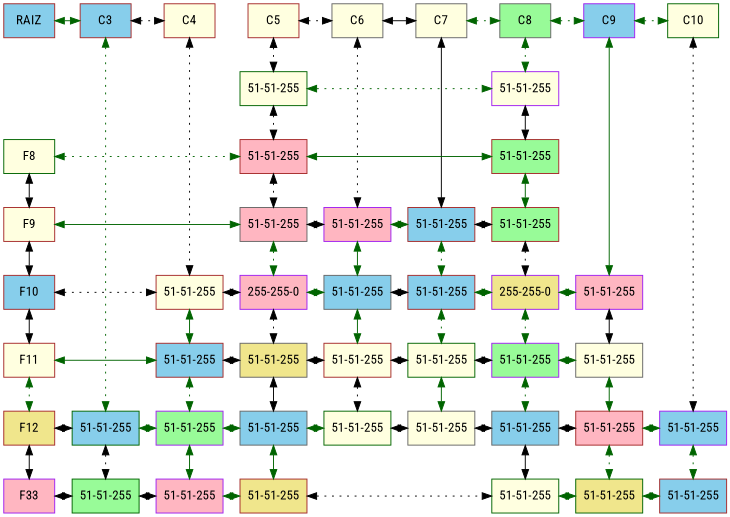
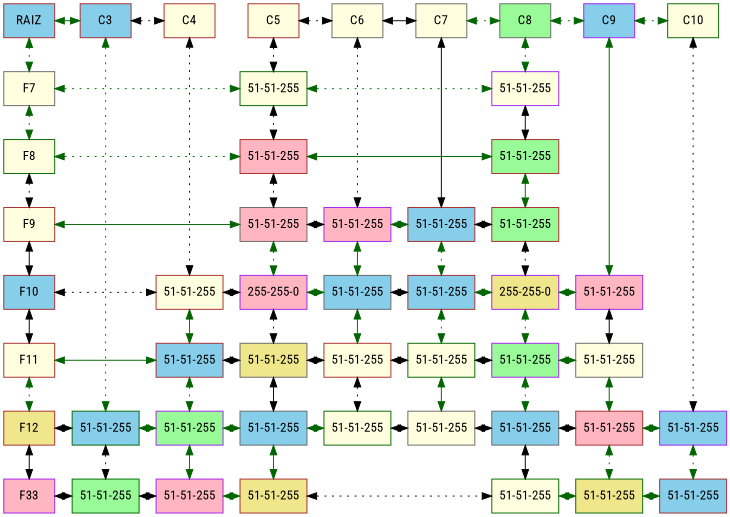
  digraph {
    fontname="Roboto Condensed"
    rankdir=UD
    node [color=brown fillcolor=lightyellow fontname="Roboto Condensed" group=0 shape=box style=filled]
    edge [color=darkgreen dir=both fontname="Roboto Condensed" style=dotted]
    n1 [fillcolor=skyblue label=RAIZ rankdir=LR]
    n2 [fillcolor=skyblue group=4 label=C3 rankdir=LR]
    n3 [group=5 label=C4 rankdir=LR]
    n4 [group=6 label=C5 rankdir=LR]
    n5 [color=gray40 group=7 label=C6 rankdir=LR]
    n6 [color=gray40 group=8 label=C7 rankdir=LR]
    n7 [color=gray40 fillcolor=palegreen group=9 label=C8 rankdir=LR]
    n8 [color=purple fillcolor=skyblue group=10 label=C9 rankdir=LR]
    n9 [color=darkgreen group=11 label=C10 rankdir=LR]
+   n10 [color=gray40 label=F7]
    n11 [color=darkgreen group=6 label="51-51-255"]
    n12 [color=purple group=9 label="51-51-255"]
    n13 [color=darkgreen label=F8]
    n14 [fillcolor=lightpink group=6 label="51-51-255"]
    n15 [fillcolor=palegreen group=9 label="51-51-255"]
    n16 [label=F9]
    n17 [color=gray40 fillcolor=lightpink group=6 label="51-51-255"]
    n18 [color=purple fillcolor=lightpink group=7 label="51-51-255"]
    n19 [fillcolor=skyblue group=8 label="51-51-255"]
    n20 [fillcolor=palegreen group=9 label="51-51-255"]
    n21 [fillcolor=skyblue label=F10]
    n22 [group=5 label="51-51-255"]
    n23 [color=purple fillcolor=lightpink group=6 label="255-255-0"]
    n24 [color=gray40 fillcolor=skyblue group=7 label="51-51-255"]
    n25 [fillcolor=skyblue group=8 label="51-51-255"]
    n26 [color=purple fillcolor=khaki group=9 label="255-255-0"]
    n27 [color=purple fillcolor=lightpink group=10 label="51-51-255"]
    n28 [label=F11]
    n29 [fillcolor=skyblue group=5 label="51-51-255"]
    n30 [color=gray40 fillcolor=khaki group=6 label="51-51-255"]
    n31 [group=7 label="51-51-255"]
    n32 [color=darkgreen group=8 label="51-51-255"]
    n33 [color=purple fillcolor=palegreen group=9 label="51-51-255"]
    n34 [color=gray40 group=10 label="51-51-255"]
    n35 [fillcolor=khaki label=F12]
    n36 [color=darkgreen fillcolor=skyblue group=4 label="51-51-255"]
    n37 [color=purple fillcolor=palegreen group=5 label="51-51-255"]
    n38 [color=gray40 fillcolor=skyblue group=6 label="51-51-255"]
    n39 [color=darkgreen group=7 label="51-51-255"]
    n40 [color=gray40 group=8 label="51-51-255"]
    n41 [color=gray40 fillcolor=skyblue group=9 label="51-51-255"]
    n42 [fillcolor=lightpink group=10 label="51-51-255"]
    n43 [color=purple fillcolor=skyblue group=11 label="51-51-255"]
    n44 [color=purple fillcolor=lightpink label=F33]
    n45 [color=darkgreen fillcolor=palegreen group=4 label="51-51-255"]
    n46 [color=purple fillcolor=lightpink group=5 label="51-51-255"]
    n47 [fillcolor=khaki group=6 label="51-51-255"]
    n48 [color=darkgreen group=9 label="51-51-255"]
    n49 [color=darkgreen fillcolor=khaki group=10 label="51-51-255"]
    n50 [fillcolor=skyblue group=11 label="51-51-255"]
    subgraph sub_1 {
      rank=min
      n1
      n2
      n3
      n4
      n5
      n6
      n7
      n8
      n9
    }
    subgraph sub_2 {
      rank=same
      n1
      n2
      n3
      n4
      n5
      n6
      n7
      n8
      n9
    }
    subgraph sub_3 {
      rank=same
+     n10
      n11
      n12
    }
    subgraph sub_4 {
      rank=same
      n13
      n14
      n15
    }
    subgraph sub_5 {
      rank=same
      n16
      n17
      n18
      n19
      n20
    }
    subgraph sub_6 {
      rank=same
      n21
      n22
      n23
      n24
      n25
      n26
      n27
    }
    subgraph sub_7 {
      rank=same
      n28
      n29
      n30
      n31
      n32
      n33
      n34
    }
    subgraph sub_8 {
      rank=same
      n35
      n36
      n37
      n38
      n39
      n40
      n41
      n42
      n43
    }
    subgraph sub_9 {
      rank=same
      n44
      n45
      n46
      n47
      n48
      n49
      n50
    }
    n1 -> n2 [style=solid]
+   n1 -> n10
    n2 -> n3 [color=black]
    n2 -> n36
    n3 -> n22 [color=black]
    n4 -> n5 [color=black]
    n4 -> n11 [color=black]
    n5 -> n6 [color=black style=solid]
    n5 -> n18 [color=black]
    n6 -> n7
    n6 -> n19 [color=black style=solid]
    n7 -> n8
    n7 -> n12
    n8 -> n9
    n8 -> n27 [style=solid]
    n9 -> n43 [color=black]
+   n10 -> n11
+   n10 -> n13
    n11 -> n12
    n11 -> n14 [color=black]
    n12 -> n15 [color=black style=solid]
    n13 -> n14
-   n13 -> n16 [color=black style=solid]
+   n13 -> n16 [color=black]
    n14 -> n15 [style=solid]
    n14 -> n17 [color=black]
    n15 -> n20 [style=solid]
    n16 -> n17 [style=solid]
    n16 -> n21 [color=black style=solid]
    n17 -> n18 [color=black]
    n17 -> n23
    n18 -> n19
    n18 -> n24 [style=solid]
    n19 -> n20 [color=black]
    n19 -> n25
    n20 -> n26 [color=black]
    n21 -> n22 [color=black]
    n21 -> n28 [color=black style=solid]
    n22 -> n23 [color=black]
    n22 -> n29 [style=solid]
    n23 -> n24 [style=solid]
    n23 -> n30 [color=black]
    n24 -> n25 [color=black style=solid]
    n24 -> n31 [style=solid]
    n25 -> n26
    n25 -> n32
    n26 -> n27 [style=solid]
    n26 -> n33
    n27 -> n34 [color=black style=solid]
    n28 -> n29 [style=solid]
    n28 -> n35
    n29 -> n30 [color=black]
    n29 -> n37
    n30 -> n31 [color=black style=solid]
    n30 -> n38 [color=black style=solid]
    n31 -> n32 [color=black style=solid]
    n31 -> n39 [color=black]
    n32 -> n33 [color=black style=solid]
    n32 -> n40 [style=solid]
    n33 -> n34
    n33 -> n41
    n34 -> n42 [style=solid]
    n35 -> n36 [color=black]
    n35 -> n44 [color=black style=solid]
    n36 -> n37 [style=solid]
    n36 -> n45 [color=black]
    n37 -> n38
    n37 -> n46 [style=solid]
    n38 -> n39 [style=solid]
    n38 -> n47 [style=solid]
    n39 -> n40 [color=black]
    n40 -> n41 [color=black]
    n41 -> n42 [color=black style=solid]
    n41 -> n48 [color=black style=solid]
    n42 -> n43 [style=solid]
    n42 -> n49
    n43 -> n50
    n44 -> n45 [color=black]
    n45 -> n46 [color=black]
    n46 -> n47 [style=solid]
    n47 -> n48 [color=black]
    n48 -> n49 [style=solid]
    n49 -> n50
  }
